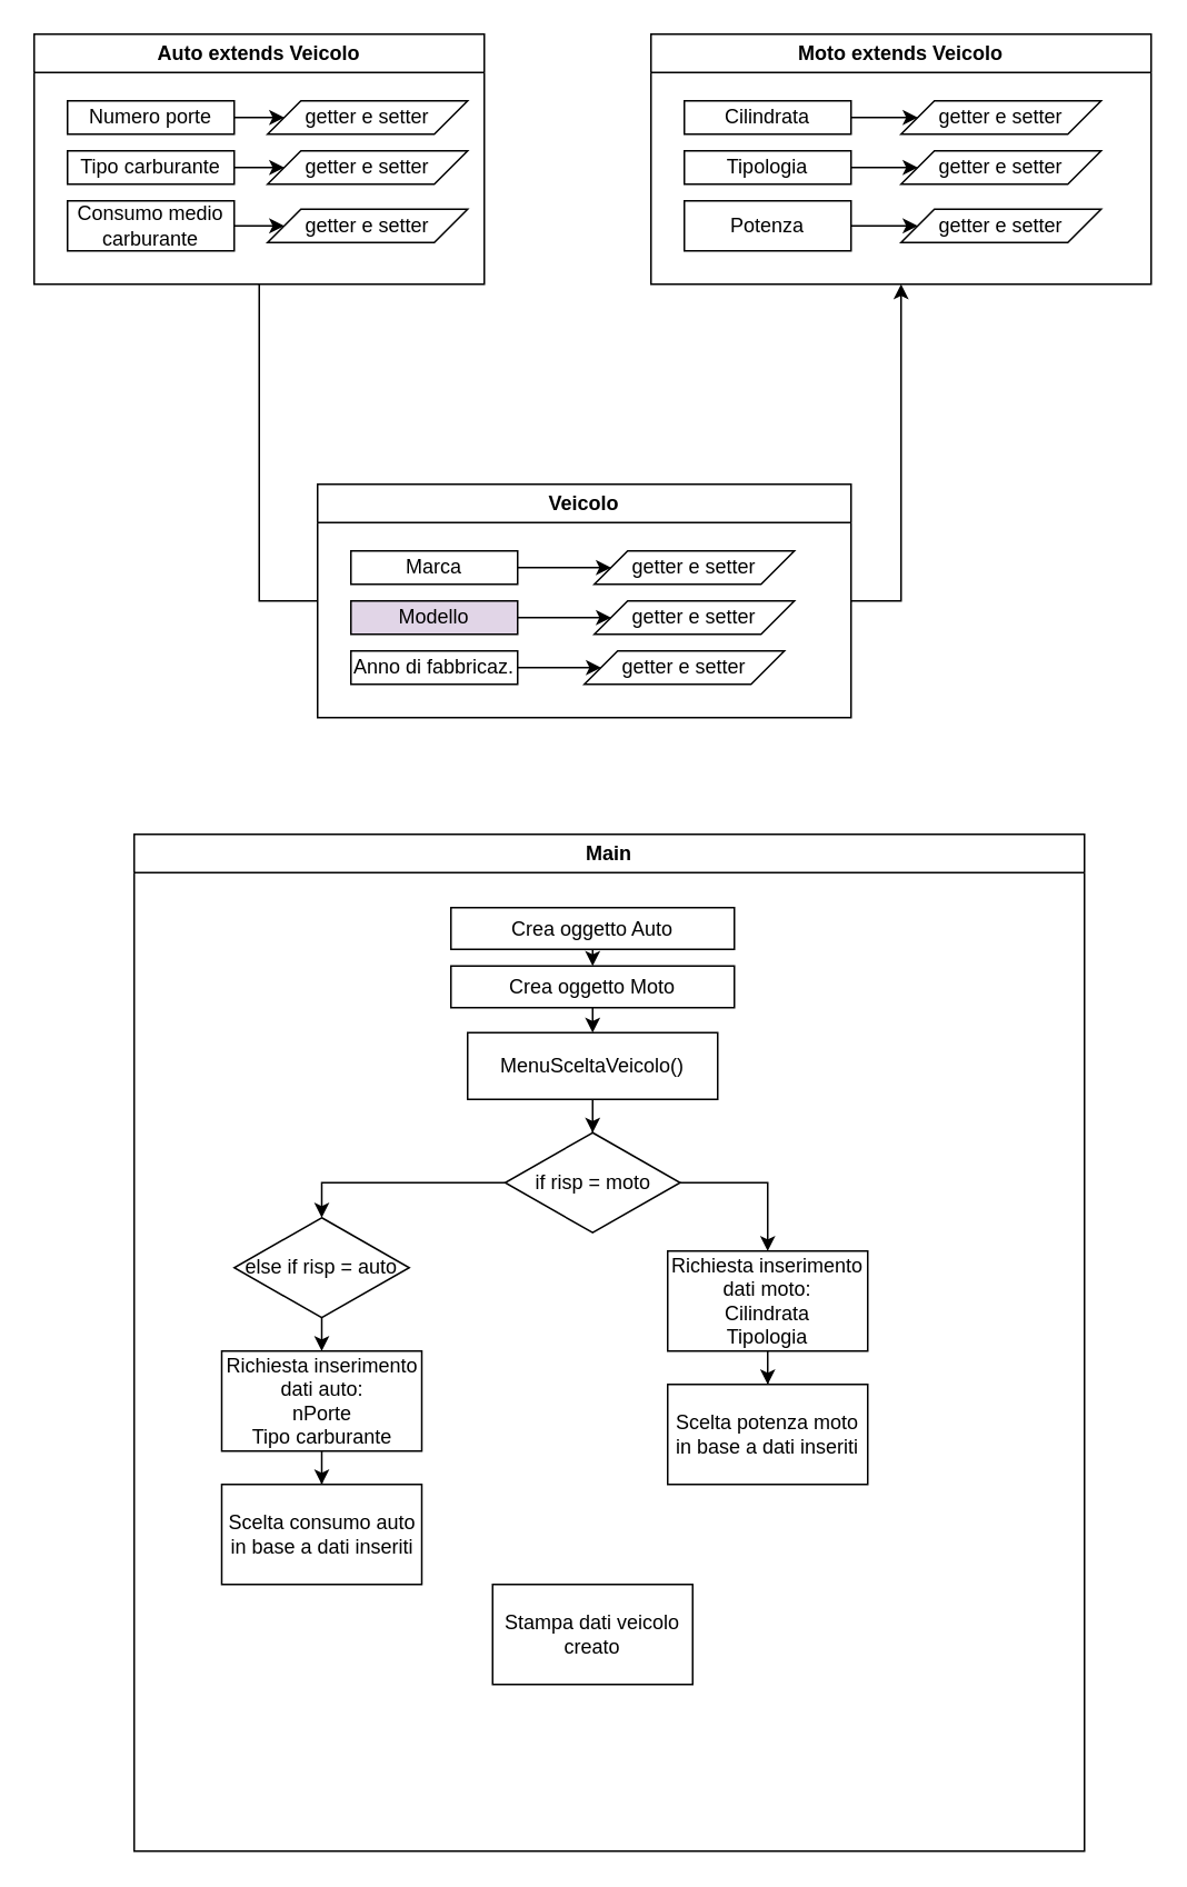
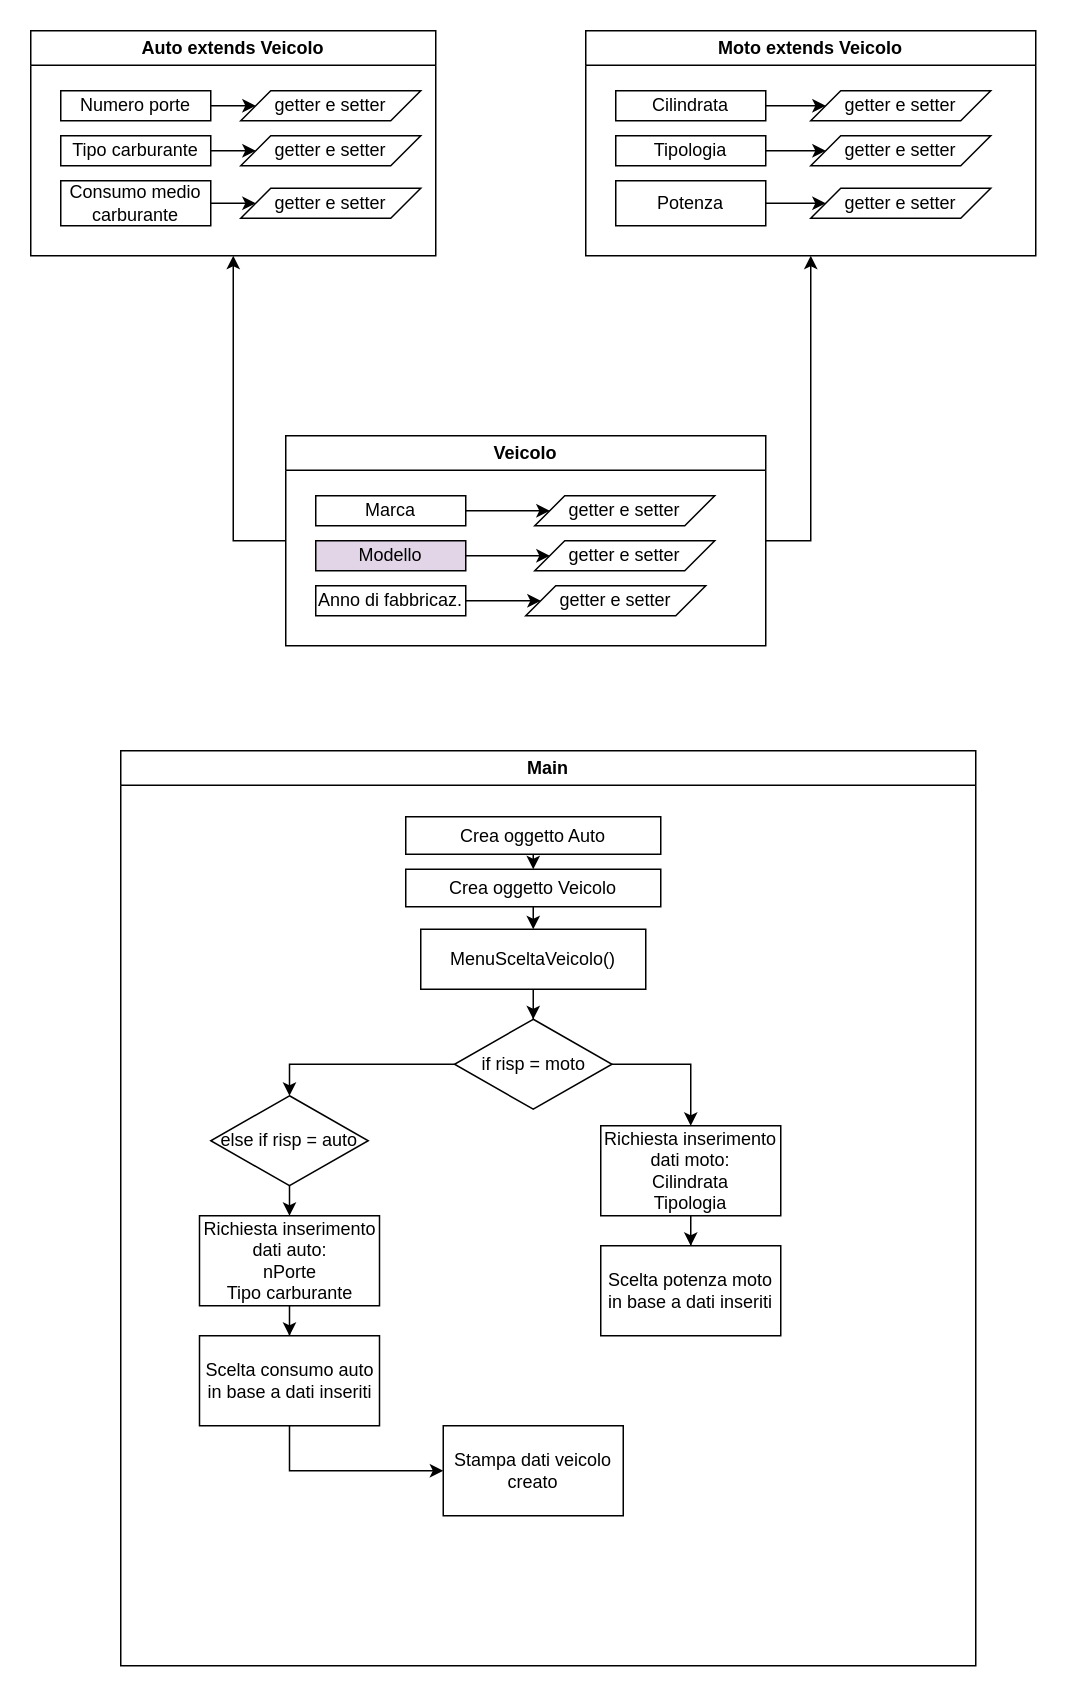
  <mxCell id="0" />
  <mxCell id="1" parent="0" />
- <mxCell id="2" style="edgeStyle=orthogonalEdgeStyle;rounded=0;orthogonalLoop=1;jettySize=auto;html=1;exitX=0;exitY=0.5;exitDx=0;exitDy=0;entryX=0.5;entryY=1;entryDx=0;entryDy=0;endArrow=none;" edge="1" parent="1" source="4" target="14"><mxGeometry relative="1" as="geometry" /></mxCell>
+ <mxCell id="2" style="edgeStyle=orthogonalEdgeStyle;rounded=0;orthogonalLoop=1;jettySize=auto;html=1;exitX=0;exitY=0.5;exitDx=0;exitDy=0;entryX=0.5;entryY=1;entryDx=0;entryDy=0;" edge="1" parent="1" source="4" target="14"><mxGeometry relative="1" as="geometry" /></mxCell>
  <mxCell id="3" style="edgeStyle=orthogonalEdgeStyle;rounded=0;orthogonalLoop=1;jettySize=auto;html=1;exitX=1;exitY=0.5;exitDx=0;exitDy=0;entryX=0.5;entryY=1;entryDx=0;entryDy=0;" edge="1" parent="1" source="4" target="24"><mxGeometry relative="1" as="geometry" /></mxCell>
  <mxCell id="4" value="Veicolo" style="swimlane;whiteSpace=wrap;html=1;" vertex="1" parent="1"><mxGeometry x="190" y="290" width="320" height="140" as="geometry" /></mxCell>
  <mxCell id="5" style="edgeStyle=orthogonalEdgeStyle;rounded=0;orthogonalLoop=1;jettySize=auto;html=1;exitX=1;exitY=0.5;exitDx=0;exitDy=0;entryX=0;entryY=0.5;entryDx=0;entryDy=0;" edge="1" parent="4" source="6" target="11"><mxGeometry relative="1" as="geometry" /></mxCell>
  <mxCell id="6" value="Marca" style="rounded=0;whiteSpace=wrap;html=1;" vertex="1" parent="4"><mxGeometry x="20" y="40" width="100" height="20" as="geometry" /></mxCell>
  <mxCell id="7" style="edgeStyle=orthogonalEdgeStyle;rounded=0;orthogonalLoop=1;jettySize=auto;html=1;exitX=1;exitY=0.5;exitDx=0;exitDy=0;entryX=0;entryY=0.5;entryDx=0;entryDy=0;" edge="1" parent="4" source="8" target="12"><mxGeometry relative="1" as="geometry" /></mxCell>
  <mxCell id="8" value="Modello" style="rounded=0;whiteSpace=wrap;html=1;fillColor=#e1d5e7;" vertex="1" parent="4"><mxGeometry x="20" y="70" width="100" height="20" as="geometry" /></mxCell>
  <mxCell id="9" style="edgeStyle=orthogonalEdgeStyle;rounded=0;orthogonalLoop=1;jettySize=auto;html=1;exitX=1;exitY=0.5;exitDx=0;exitDy=0;entryX=0;entryY=0.5;entryDx=0;entryDy=0;" edge="1" parent="4" source="10" target="13"><mxGeometry relative="1" as="geometry" /></mxCell>
  <mxCell id="10" value="Anno di fabbricaz." style="rounded=0;whiteSpace=wrap;html=1;" vertex="1" parent="4"><mxGeometry x="20" y="100" width="100" height="20" as="geometry" /></mxCell>
  <mxCell id="11" value="getter e setter" style="shape=parallelogram;perimeter=parallelogramPerimeter;whiteSpace=wrap;html=1;fixedSize=1;" vertex="1" parent="4"><mxGeometry x="166" y="40" width="120" height="20" as="geometry" /></mxCell>
  <mxCell id="12" value="getter e setter" style="shape=parallelogram;perimeter=parallelogramPerimeter;whiteSpace=wrap;html=1;fixedSize=1;" vertex="1" parent="4"><mxGeometry x="166" y="70" width="120" height="20" as="geometry" /></mxCell>
  <mxCell id="13" value="getter e setter" style="shape=parallelogram;perimeter=parallelogramPerimeter;whiteSpace=wrap;html=1;fixedSize=1;" vertex="1" parent="4"><mxGeometry x="160" y="100" width="120" height="20" as="geometry" /></mxCell>
  <mxCell id="14" value="Auto extends Veicolo" style="swimlane;whiteSpace=wrap;html=1;" vertex="1" parent="1"><mxGeometry x="20" y="20" width="270" height="150" as="geometry" /></mxCell>
  <mxCell id="15" style="edgeStyle=orthogonalEdgeStyle;rounded=0;orthogonalLoop=1;jettySize=auto;html=1;exitX=1;exitY=0.5;exitDx=0;exitDy=0;entryX=0;entryY=0.5;entryDx=0;entryDy=0;" edge="1" parent="14" source="16" target="21"><mxGeometry relative="1" as="geometry" /></mxCell>
  <mxCell id="16" value="Numero porte" style="rounded=0;whiteSpace=wrap;html=1;" vertex="1" parent="14"><mxGeometry x="20" y="40" width="100" height="20" as="geometry" /></mxCell>
  <mxCell id="17" style="edgeStyle=orthogonalEdgeStyle;rounded=0;orthogonalLoop=1;jettySize=auto;html=1;exitX=1;exitY=0.5;exitDx=0;exitDy=0;entryX=0;entryY=0.5;entryDx=0;entryDy=0;" edge="1" parent="14" source="18" target="22"><mxGeometry relative="1" as="geometry" /></mxCell>
  <mxCell id="18" value="Tipo carburante" style="rounded=0;whiteSpace=wrap;html=1;" vertex="1" parent="14"><mxGeometry x="20" y="70" width="100" height="20" as="geometry" /></mxCell>
  <mxCell id="19" style="edgeStyle=orthogonalEdgeStyle;rounded=0;orthogonalLoop=1;jettySize=auto;html=1;exitX=1;exitY=0.5;exitDx=0;exitDy=0;entryX=0;entryY=0.5;entryDx=0;entryDy=0;" edge="1" parent="14" source="20" target="23"><mxGeometry relative="1" as="geometry" /></mxCell>
  <mxCell id="20" value="Consumo medio carburante" style="rounded=0;whiteSpace=wrap;html=1;" vertex="1" parent="14"><mxGeometry x="20" y="100" width="100" height="30" as="geometry" /></mxCell>
  <mxCell id="21" value="getter e setter" style="shape=parallelogram;perimeter=parallelogramPerimeter;whiteSpace=wrap;html=1;fixedSize=1;" vertex="1" parent="14"><mxGeometry x="140" y="40" width="120" height="20" as="geometry" /></mxCell>
  <mxCell id="22" value="getter e setter" style="shape=parallelogram;perimeter=parallelogramPerimeter;whiteSpace=wrap;html=1;fixedSize=1;" vertex="1" parent="14"><mxGeometry x="140" y="70" width="120" height="20" as="geometry" /></mxCell>
  <mxCell id="23" value="getter e setter" style="shape=parallelogram;perimeter=parallelogramPerimeter;whiteSpace=wrap;html=1;fixedSize=1;" vertex="1" parent="14"><mxGeometry x="140" y="105" width="120" height="20" as="geometry" /></mxCell>
  <mxCell id="24" value="Moto extends Veicolo" style="swimlane;whiteSpace=wrap;html=1;" vertex="1" parent="1"><mxGeometry x="390" y="20" width="300" height="150" as="geometry" /></mxCell>
  <mxCell id="25" style="edgeStyle=orthogonalEdgeStyle;rounded=0;orthogonalLoop=1;jettySize=auto;html=1;exitX=1;exitY=0.5;exitDx=0;exitDy=0;entryX=0;entryY=0.5;entryDx=0;entryDy=0;" edge="1" parent="24" source="26" target="31"><mxGeometry relative="1" as="geometry" /></mxCell>
  <mxCell id="26" value="Cilindrata" style="rounded=0;whiteSpace=wrap;html=1;" vertex="1" parent="24"><mxGeometry x="20" y="40" width="100" height="20" as="geometry" /></mxCell>
  <mxCell id="27" style="edgeStyle=orthogonalEdgeStyle;rounded=0;orthogonalLoop=1;jettySize=auto;html=1;exitX=1;exitY=0.5;exitDx=0;exitDy=0;entryX=0;entryY=0.5;entryDx=0;entryDy=0;" edge="1" parent="24" source="28" target="32"><mxGeometry relative="1" as="geometry" /></mxCell>
  <mxCell id="28" value="Tipologia" style="rounded=0;whiteSpace=wrap;html=1;" vertex="1" parent="24"><mxGeometry x="20" y="70" width="100" height="20" as="geometry" /></mxCell>
  <mxCell id="29" style="edgeStyle=orthogonalEdgeStyle;rounded=0;orthogonalLoop=1;jettySize=auto;html=1;exitX=1;exitY=0.5;exitDx=0;exitDy=0;entryX=0;entryY=0.5;entryDx=0;entryDy=0;" edge="1" parent="24" source="30" target="33"><mxGeometry relative="1" as="geometry" /></mxCell>
  <mxCell id="30" value="Potenza" style="rounded=0;whiteSpace=wrap;html=1;" vertex="1" parent="24"><mxGeometry x="20" y="100" width="100" height="30" as="geometry" /></mxCell>
  <mxCell id="31" value="getter e setter" style="shape=parallelogram;perimeter=parallelogramPerimeter;whiteSpace=wrap;html=1;fixedSize=1;" vertex="1" parent="24"><mxGeometry x="150" y="40" width="120" height="20" as="geometry" /></mxCell>
  <mxCell id="32" value="getter e setter" style="shape=parallelogram;perimeter=parallelogramPerimeter;whiteSpace=wrap;html=1;fixedSize=1;" vertex="1" parent="24"><mxGeometry x="150" y="70" width="120" height="20" as="geometry" /></mxCell>
  <mxCell id="33" value="getter e setter" style="shape=parallelogram;perimeter=parallelogramPerimeter;whiteSpace=wrap;html=1;fixedSize=1;" vertex="1" parent="24"><mxGeometry x="150" y="105" width="120" height="20" as="geometry" /></mxCell>
  <mxCell id="34" value="Main" style="swimlane;whiteSpace=wrap;html=1;" vertex="1" parent="1"><mxGeometry x="80" y="500" width="570" height="610" as="geometry" /></mxCell>
  <mxCell id="35" style="edgeStyle=orthogonalEdgeStyle;rounded=0;orthogonalLoop=1;jettySize=auto;html=1;exitX=0.5;exitY=1;exitDx=0;exitDy=0;entryX=0.5;entryY=0;entryDx=0;entryDy=0;" edge="1" parent="34" source="36" target="38"><mxGeometry relative="1" as="geometry" /></mxCell>
  <mxCell id="36" value="Crea oggetto Auto" style="rounded=0;whiteSpace=wrap;html=1;" vertex="1" parent="34"><mxGeometry x="190" y="44" width="170" height="25" as="geometry" /></mxCell>
  <mxCell id="37" style="edgeStyle=orthogonalEdgeStyle;rounded=0;orthogonalLoop=1;jettySize=auto;html=1;exitX=0.5;exitY=1;exitDx=0;exitDy=0;entryX=0.5;entryY=0;entryDx=0;entryDy=0;" edge="1" parent="34" source="38" target="40"><mxGeometry relative="1" as="geometry" /></mxCell>
- <mxCell id="38" value="Crea oggetto Moto" style="rounded=0;whiteSpace=wrap;html=1;" vertex="1" parent="34"><mxGeometry x="190" y="79" width="170" height="25" as="geometry" /></mxCell>
+ <mxCell id="38" value="Crea oggetto Veicolo" style="rounded=0;whiteSpace=wrap;html=1;" vertex="1" parent="34"><mxGeometry x="190" y="79" width="170" height="25" as="geometry" /></mxCell>
  <mxCell id="39" value="" style="edgeStyle=orthogonalEdgeStyle;rounded=0;orthogonalLoop=1;jettySize=auto;html=1;" edge="1" parent="34" source="40" target="43"><mxGeometry relative="1" as="geometry" /></mxCell>
  <mxCell id="40" value="MenuSceltaVeicolo()" style="rounded=0;whiteSpace=wrap;html=1;" vertex="1" parent="34"><mxGeometry x="200" y="119" width="150" height="40" as="geometry" /></mxCell>
  <mxCell id="41" style="edgeStyle=orthogonalEdgeStyle;rounded=0;orthogonalLoop=1;jettySize=auto;html=1;exitX=1;exitY=0.5;exitDx=0;exitDy=0;entryX=0.5;entryY=0;entryDx=0;entryDy=0;" edge="1" parent="34" source="43" target="45"><mxGeometry relative="1" as="geometry" /></mxCell>
  <mxCell id="42" value="" style="edgeStyle=orthogonalEdgeStyle;rounded=0;orthogonalLoop=1;jettySize=auto;html=1;entryX=0.5;entryY=0;entryDx=0;entryDy=0;" edge="1" parent="34" source="43" target="48"><mxGeometry relative="1" as="geometry" /></mxCell>
  <mxCell id="43" value="if risp = moto" style="rhombus;whiteSpace=wrap;html=1;rounded=0;" vertex="1" parent="34"><mxGeometry x="222.5" y="179" width="105" height="60" as="geometry" /></mxCell>
  <mxCell id="44" value="" style="edgeStyle=orthogonalEdgeStyle;rounded=0;orthogonalLoop=1;jettySize=auto;html=1;" edge="1" parent="34" source="45" target="46"><mxGeometry relative="1" as="geometry" /></mxCell>
  <mxCell id="45" value="Richiesta inserimento dati moto:&lt;br&gt;Cilindrata&lt;br&gt;Tipologia" style="rounded=0;whiteSpace=wrap;html=1;" vertex="1" parent="34"><mxGeometry x="320" y="250" width="120" height="60" as="geometry" /></mxCell>
  <mxCell id="46" value="Scelta potenza moto in base a dati inseriti" style="whiteSpace=wrap;html=1;rounded=0;" vertex="1" parent="34"><mxGeometry x="320" y="330" width="120" height="60" as="geometry" /></mxCell>
  <mxCell id="47" style="edgeStyle=orthogonalEdgeStyle;rounded=0;orthogonalLoop=1;jettySize=auto;html=1;exitX=0.5;exitY=1;exitDx=0;exitDy=0;entryX=0.5;entryY=0;entryDx=0;entryDy=0;" edge="1" parent="34" source="48" target="50"><mxGeometry relative="1" as="geometry" /></mxCell>
  <mxCell id="48" value="else if risp = auto" style="rhombus;whiteSpace=wrap;html=1;rounded=0;" vertex="1" parent="34"><mxGeometry x="60" y="230" width="105" height="60" as="geometry" /></mxCell>
  <mxCell id="49" value="" style="edgeStyle=orthogonalEdgeStyle;rounded=0;orthogonalLoop=1;jettySize=auto;html=1;" edge="1" parent="34" source="50" target="52"><mxGeometry relative="1" as="geometry" /></mxCell>
  <mxCell id="50" value="Richiesta inserimento dati auto:&lt;br&gt;nPorte&lt;br&gt;Tipo carburante" style="rounded=0;whiteSpace=wrap;html=1;" vertex="1" parent="34"><mxGeometry x="52.5" y="310" width="120" height="60" as="geometry" /></mxCell>
+ <mxCell id="51" style="edgeStyle=orthogonalEdgeStyle;rounded=0;orthogonalLoop=1;jettySize=auto;html=1;exitX=0.5;exitY=1;exitDx=0;exitDy=0;entryX=0;entryY=0.5;entryDx=0;entryDy=0;" edge="1" parent="34" source="52" target="53"><mxGeometry relative="1" as="geometry" /></mxCell>
  <mxCell id="52" value="Scelta consumo auto in base a dati inseriti" style="whiteSpace=wrap;html=1;rounded=0;" vertex="1" parent="34"><mxGeometry x="52.5" y="390" width="120" height="60" as="geometry" /></mxCell>
  <mxCell id="53" value="Stampa dati veicolo creato" style="rounded=0;whiteSpace=wrap;html=1;" vertex="1" parent="34"><mxGeometry x="215" y="450" width="120" height="60" as="geometry" /></mxCell>
